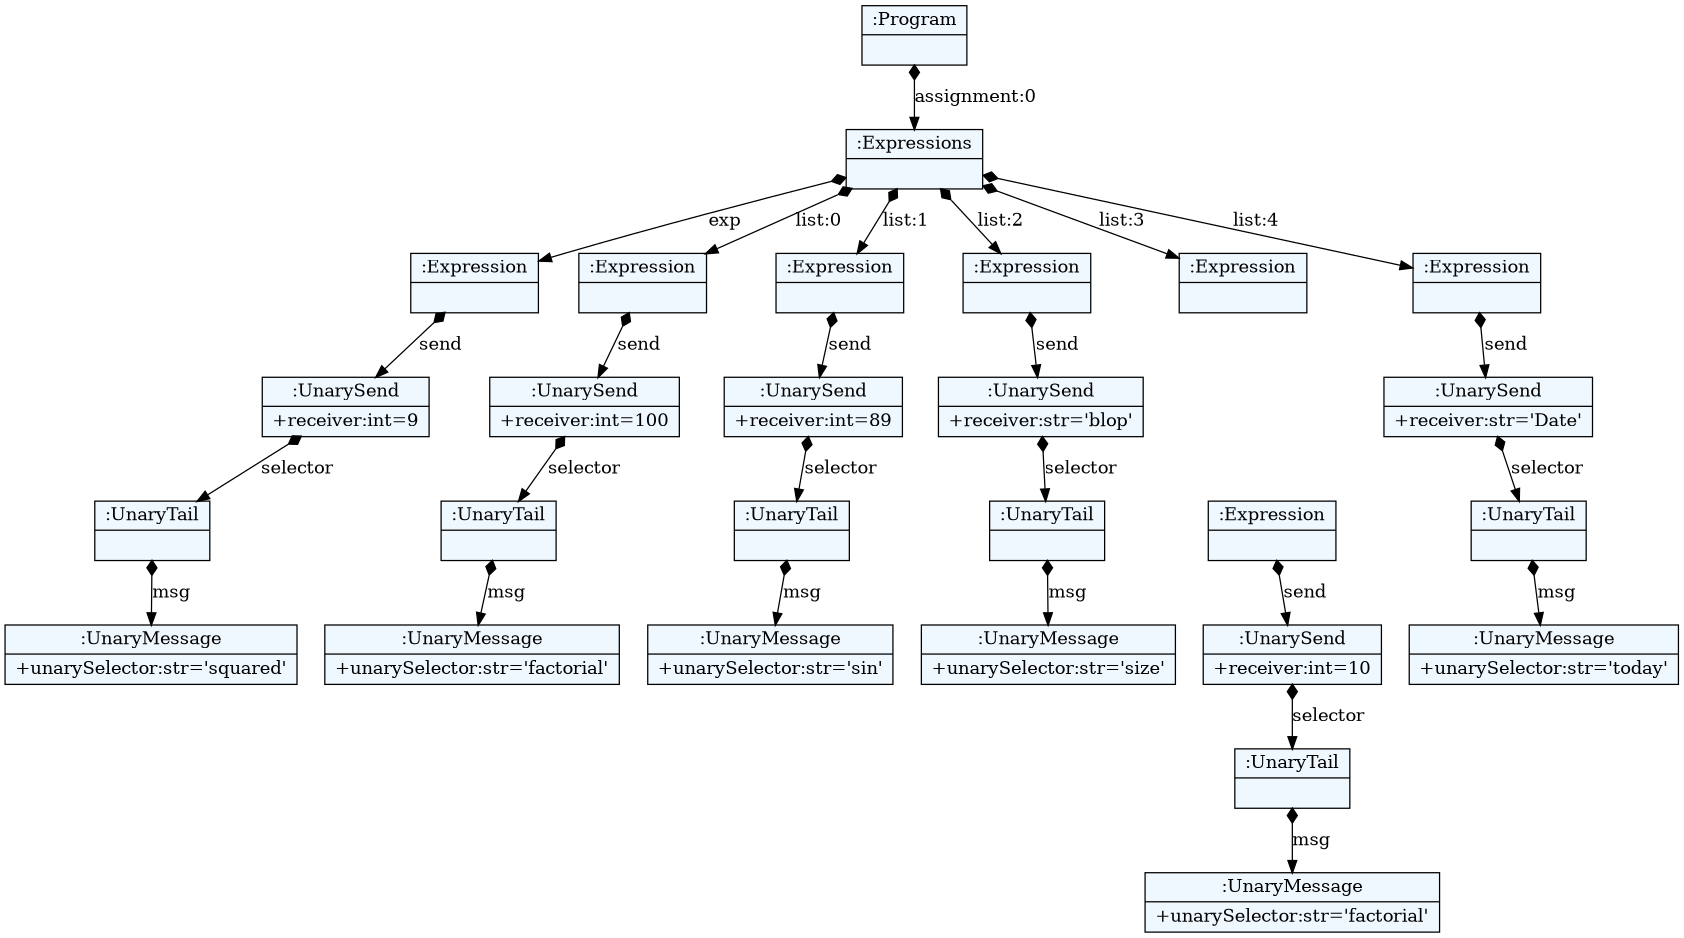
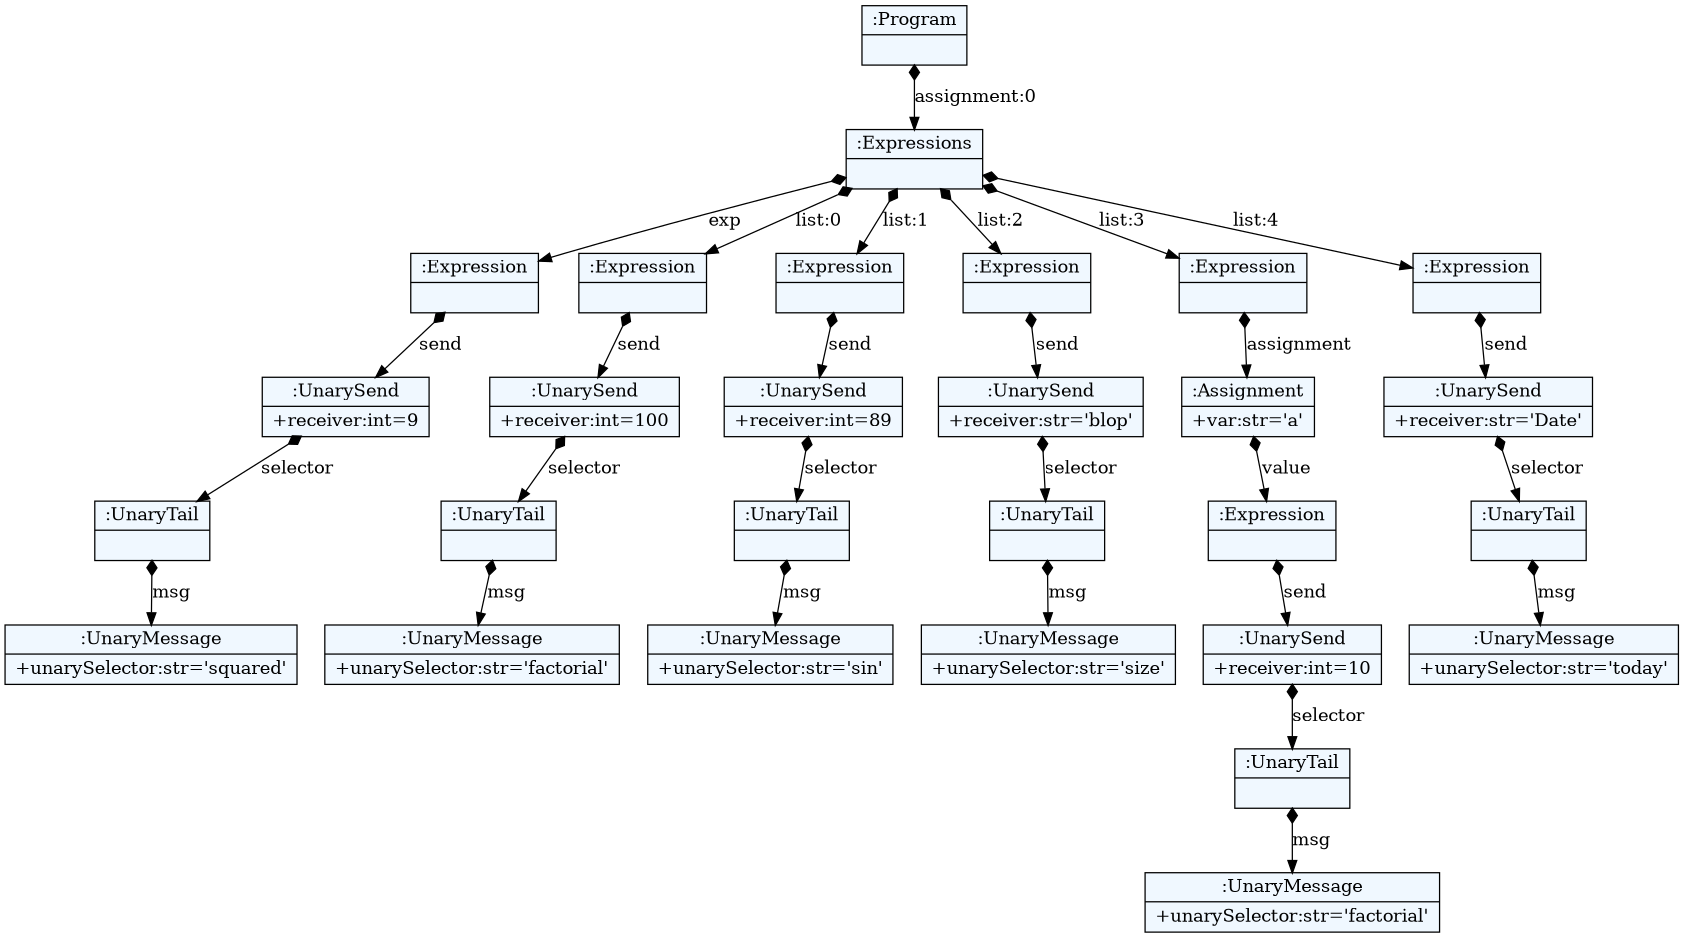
  digraph {
    fontname="Bitstream Vera Sans"
    fontsize=8
    nodesep=0.3
    node [fillcolor=aliceblue shape=record style=filled]
    edge [arrowtail=diamond dir=both]
    n1 [label="{:Program|}"]
    n2 [label="{:Expressions|}"]
    n3 [label="{:Expression|}"]
    n4 [label="{:Expression|}"]
    n5 [label="{:Expression|}"]
    n6 [label="{:Expression|}"]
    n7 [label="{:Expression|}"]
    n8 [label="{:Expression|}"]
    n9 [label="{:UnarySend|+receiver:int=9\l}"]
    n10 [label="{:UnarySend|+receiver:int=100\l}"]
    n11 [label="{:UnarySend|+receiver:int=89\l}"]
    n12 [label="{:UnarySend|+receiver:str='blop'\l}"]
+   n13 [label="{:Assignment|+var:str='a'\l}"]
    n14 [label="{:UnarySend|+receiver:str='Date'\l}"]
    n15 [label="{:UnaryTail|}"]
    n16 [label="{:UnaryMessage|+unarySelector:str='squared'\l}"]
    n17 [label="{:UnaryTail|}"]
    n18 [label="{:UnaryMessage|+unarySelector:str='factorial'\l}"]
    n19 [label="{:UnaryTail|}"]
    n20 [label="{:UnaryMessage|+unarySelector:str='sin'\l}"]
    n21 [label="{:UnaryTail|}"]
    n22 [label="{:UnaryMessage|+unarySelector:str='size'\l}"]
    n23 [label="{:Expression|}"]
    n24 [label="{:UnarySend|+receiver:int=10\l}"]
    n25 [label="{:UnaryTail|}"]
    n26 [label="{:UnaryMessage|+unarySelector:str='factorial'\l}"]
    n27 [label="{:UnaryTail|}"]
    n28 [label="{:UnaryMessage|+unarySelector:str='today'\l}"]
    n1 -> n2 [label="assignment:0"]
    n2 -> n3 [label=exp]
    n2 -> n4 [label="list:0"]
    n2 -> n5 [label="list:1"]
    n2 -> n6 [label="list:2"]
    n2 -> n7 [label="list:3"]
    n2 -> n8 [label="list:4"]
    n3 -> n9 [label=send]
    n4 -> n10 [label=send]
    n5 -> n11 [label=send]
    n6 -> n12 [label=send]
+   n7 -> n13 [label=assignment]
    n8 -> n14 [label=send]
    n9 -> n15 [label=selector]
    n10 -> n17 [label=selector]
    n11 -> n19 [label=selector]
    n12 -> n21 [label=selector]
+   n13 -> n23 [label=value]
    n14 -> n27 [label=selector]
    n15 -> n16 [label=msg]
    n17 -> n18 [label=msg]
    n19 -> n20 [label=msg]
    n21 -> n22 [label=msg]
    n23 -> n24 [label=send]
    n24 -> n25 [label=selector]
    n25 -> n26 [label=msg]
    n27 -> n28 [label=msg]
  }
